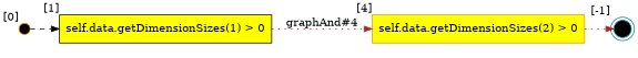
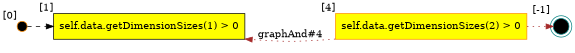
  digraph {
    rankdir=LR
    node [fillcolor=black shape=box style=filled color=darkorange]
    edge [color=brown style=dotted]
    0 [fixedsize=true height=.2 shape=circle width=.2 xlabel="[0]"]
    n2 [fillcolor=yellow label="self.data.getDimensionSizes(1) > 0" xlabel="[1]" color=black]
    n3 [fillcolor=yellow label="self.data.getDimensionSizes(2) > 0" xlabel="[4]"]
    5 [fixedsize=true height=.2 shape=doublecircle width=.2 xlabel="[-1]" color=teal]
    0 -> n2 [color=black style=dashed]
-   n2 -> n3 [label="graphAnd#4"]
+   n3 -> n2 [label="graphAnd#4"]
    n3 -> 5
  }
